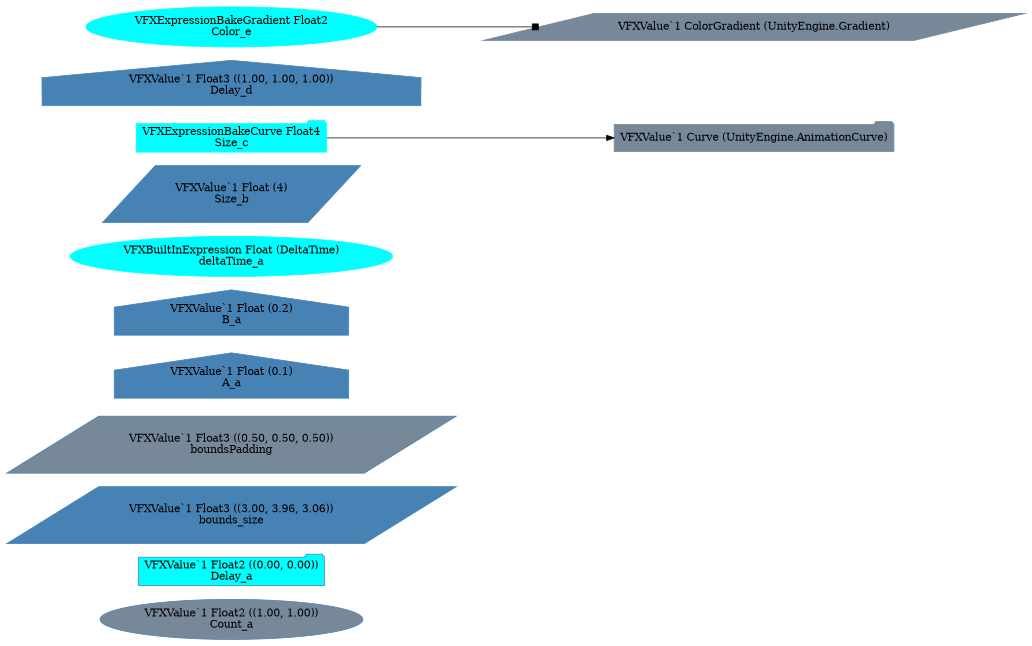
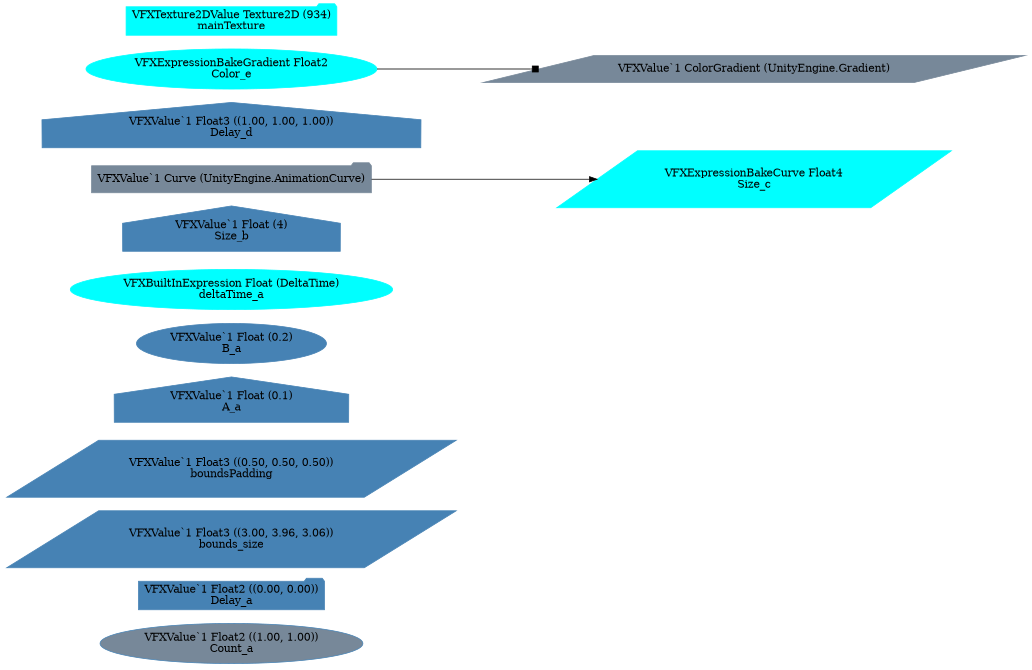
  digraph {
    rankdir=LR
    node [color=steelblue shape=ellipse style=filled]
    n1 [fillcolor=lightslategray label="VFXValue`1 Float2 ((1.00, 1.00))\nCount_a"]
-   n2 [label="VFXValue`1 Float2 ((0.00, 0.00))\nDelay_a" shape=folder fillcolor=cyan]
+   n2 [label="VFXValue`1 Float2 ((0.00, 0.00))\nDelay_a" shape=folder]
    n3 [label="VFXValue`1 Float3 ((3.00, 3.96, 3.06))\nbounds_size" shape=parallelogram]
-   n4 [label="VFXValue`1 Float3 ((0.50, 0.50, 0.50))\nboundsPadding" shape=parallelogram fillcolor=lightslategray]
+   n4 [label="VFXValue`1 Float3 ((0.50, 0.50, 0.50))\nboundsPadding" shape=parallelogram]
    n5 [label="VFXValue`1 Float (0.1)\nA_a" shape=house]
-   n6 [label="VFXValue`1 Float (0.2)\nB_a" shape=house]
+   n6 [label="VFXValue`1 Float (0.2)\nB_a"]
    n7 [color=cyan label="VFXBuiltInExpression Float (DeltaTime)\ndeltaTime_a"]
-   n8 [label="VFXValue`1 Float (4)\nSize_b" shape=parallelogram]
-   n9 [color=cyan label="VFXExpressionBakeCurve Float4\nSize_c" shape=folder]
+   n8 [label="VFXValue`1 Float (4)\nSize_b" shape=house]
+   n9 [color=cyan label="VFXExpressionBakeCurve Float4\nSize_c" shape=parallelogram]
    n10 [color=lightslategray label="VFXValue`1 Curve (UnityEngine.AnimationCurve)" shape=folder]
    n11 [label="VFXValue`1 Float3 ((1.00, 1.00, 1.00))\nDelay_d" shape=house]
    n12 [color=cyan label="VFXExpressionBakeGradient Float2\nColor_e"]
    n13 [color=lightslategray label="VFXValue`1 ColorGradient (UnityEngine.Gradient)" shape=parallelogram]
-   n9 -> n10 [arrowhead=normal]
+   n14 [color=cyan label="VFXTexture2DValue Texture2D (934)\nmainTexture" shape=folder]
+   n10 -> n9 [arrowhead=normal]
    n12 -> n13 [arrowhead=box]
  }
